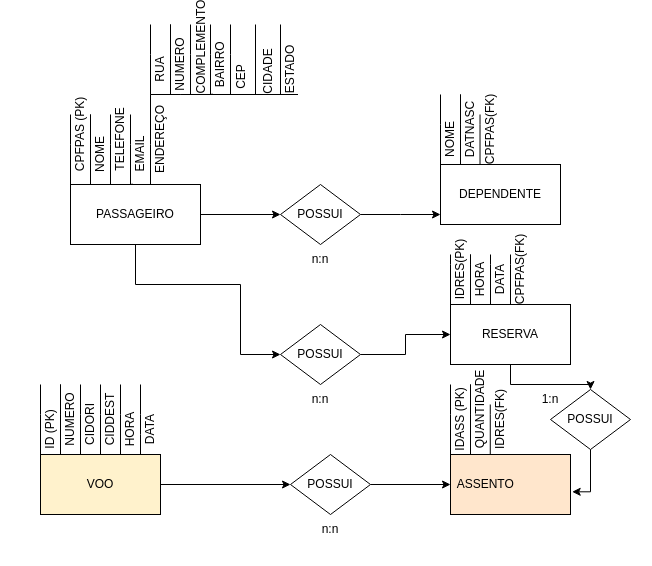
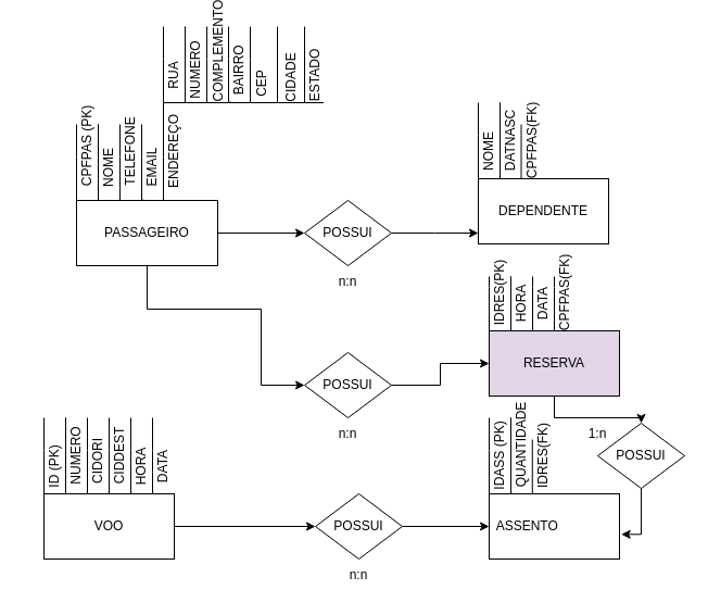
  <mxCell id="0" />
  <mxCell id="1" parent="0" />
- <mxCell id="2" value="VOO" style="rounded=0;whiteSpace=wrap;html=1;fillColor=#fff2cc;" parent="1" vertex="1"><mxGeometry x="40" y="450" width="120" height="60" as="geometry" /></mxCell>
- <mxCell id="3" value="ASSENTO&lt;span style=&quot;white-space: pre;&quot;&gt;&#09;&lt;/span&gt;&lt;span style=&quot;white-space: pre;&quot;&gt;&#09;&lt;/span&gt;" style="rounded=0;whiteSpace=wrap;html=1;fillColor=#ffe6cc;" parent="1" vertex="1"><mxGeometry x="450" y="450" width="120" height="60" as="geometry" /></mxCell>
+ <mxCell id="2" value="VOO" style="rounded=0;whiteSpace=wrap;html=1;" parent="1" vertex="1"><mxGeometry x="40" y="450" width="120" height="60" as="geometry" /></mxCell>
+ <mxCell id="3" value="ASSENTO&lt;span style=&quot;white-space: pre;&quot;&gt;&#09;&lt;/span&gt;&lt;span style=&quot;white-space: pre;&quot;&gt;&#09;&lt;/span&gt;" style="rounded=0;whiteSpace=wrap;html=1;" parent="1" vertex="1"><mxGeometry x="450" y="450" width="120" height="60" as="geometry" /></mxCell>
  <mxCell id="4" value="" style="edgeStyle=orthogonalEdgeStyle;rounded=0;orthogonalLoop=1;jettySize=auto;html=1;" edge="1" parent="1"><mxGeometry relative="1" as="geometry"><mxPoint x="160" y="480" as="sourcePoint" /><mxPoint x="290" y="480" as="targetPoint" /><Array as="points"><mxPoint x="290" y="480" /><mxPoint x="290" y="480" /></Array></mxGeometry></mxCell>
  <mxCell id="5" style="edgeStyle=orthogonalEdgeStyle;rounded=0;orthogonalLoop=1;jettySize=auto;html=1;entryX=0;entryY=0.5;entryDx=0;entryDy=0;" edge="1" parent="1" source="6" target="63"><mxGeometry relative="1" as="geometry"><Array as="points"><mxPoint x="135" y="280" /><mxPoint x="240" y="280" /><mxPoint x="240" y="350" /></Array></mxGeometry></mxCell>
  <mxCell id="6" value="PASSAGEIRO" style="rounded=0;whiteSpace=wrap;html=1;" parent="1" vertex="1"><mxGeometry x="70" y="180" width="130" height="60" as="geometry" /></mxCell>
  <mxCell id="7" value="DEPENDENTE" style="rounded=0;whiteSpace=wrap;html=1;" parent="1" vertex="1"><mxGeometry x="440" y="160" width="120" height="60" as="geometry" /></mxCell>
  <mxCell id="8" value="CPFPAS (PK)" style="text;html=1;strokeColor=none;fillColor=none;align=center;verticalAlign=middle;whiteSpace=wrap;rounded=0;rotation=270;" parent="1" vertex="1"><mxGeometry x="35" y="115" width="90" height="30" as="geometry" /></mxCell>
  <mxCell id="9" value="" style="endArrow=none;html=1;rounded=0;" parent="1" edge="1"><mxGeometry width="50" height="50" relative="1" as="geometry"><mxPoint x="70" y="180" as="sourcePoint" /><mxPoint x="70" y="110" as="targetPoint" /><Array as="points"><mxPoint x="70" y="140" /></Array></mxGeometry></mxCell>
  <mxCell id="10" value="NOME" style="text;html=1;strokeColor=none;fillColor=none;align=center;verticalAlign=middle;whiteSpace=wrap;rounded=0;rotation=270;" parent="1" vertex="1"><mxGeometry x="70" y="135" width="60" height="30" as="geometry" /></mxCell>
  <mxCell id="11" value="TELEFONE" style="text;html=1;strokeColor=none;fillColor=none;align=center;verticalAlign=middle;whiteSpace=wrap;rounded=0;rotation=270;" vertex="1" parent="1"><mxGeometry x="90" y="120" width="60" height="30" as="geometry" /></mxCell>
  <mxCell id="12" value="EMAIL&lt;br&gt;" style="text;html=1;strokeColor=none;fillColor=none;align=center;verticalAlign=middle;whiteSpace=wrap;rounded=0;rotation=270;" vertex="1" parent="1"><mxGeometry x="122.5" y="135" width="35" height="30" as="geometry" /></mxCell>
  <mxCell id="13" value="ENDEREÇO" style="text;html=1;strokeColor=none;fillColor=none;align=center;verticalAlign=middle;whiteSpace=wrap;rounded=0;rotation=270;" vertex="1" parent="1"><mxGeometry x="135" y="120" width="50" height="30" as="geometry" /></mxCell>
  <mxCell id="14" value="" style="endArrow=none;html=1;rounded=0;" edge="1" parent="1"><mxGeometry width="50" height="50" relative="1" as="geometry"><mxPoint x="90" y="180" as="sourcePoint" /><mxPoint x="90" y="110" as="targetPoint" /><Array as="points"><mxPoint x="90" y="140" /></Array></mxGeometry></mxCell>
  <mxCell id="15" value="" style="endArrow=none;html=1;rounded=0;" edge="1" parent="1"><mxGeometry width="50" height="50" relative="1" as="geometry"><mxPoint x="110" y="180" as="sourcePoint" /><mxPoint x="110" y="110" as="targetPoint" /><Array as="points"><mxPoint x="110" y="140" /></Array></mxGeometry></mxCell>
  <mxCell id="16" value="" style="endArrow=none;html=1;rounded=0;" edge="1" parent="1"><mxGeometry width="50" height="50" relative="1" as="geometry"><mxPoint x="90" y="180" as="sourcePoint" /><mxPoint x="90" y="110" as="targetPoint" /><Array as="points"><mxPoint x="90" y="140" /></Array></mxGeometry></mxCell>
  <mxCell id="17" value="" style="endArrow=none;html=1;rounded=0;exitX=0.478;exitY=-0.007;exitDx=0;exitDy=0;exitPerimeter=0;" edge="1" parent="1" source="6"><mxGeometry width="50" height="50" relative="1" as="geometry"><mxPoint x="130" y="180" as="sourcePoint" /><mxPoint x="130" y="110" as="targetPoint" /><Array as="points"><mxPoint x="130" y="180" /><mxPoint x="130" y="140" /></Array></mxGeometry></mxCell>
  <mxCell id="18" value="" style="endArrow=none;html=1;rounded=0;" edge="1" parent="1"><mxGeometry width="50" height="50" relative="1" as="geometry"><mxPoint x="150" y="180" as="sourcePoint" /><mxPoint x="150" y="90" as="targetPoint" /><Array as="points"><mxPoint x="150" y="140" /></Array></mxGeometry></mxCell>
  <mxCell id="19" value="ID (PK)" style="text;html=1;strokeColor=none;fillColor=none;align=center;verticalAlign=middle;whiteSpace=wrap;rounded=0;rotation=270;" vertex="1" parent="1"><mxGeometry x="20" y="410" width="60" height="30" as="geometry" /></mxCell>
  <mxCell id="20" value="" style="endArrow=none;html=1;rounded=0;" edge="1" parent="1"><mxGeometry width="50" height="50" relative="1" as="geometry"><mxPoint x="40" y="450" as="sourcePoint" /><mxPoint x="40" y="380" as="targetPoint" /><Array as="points"><mxPoint x="40" y="410" /></Array></mxGeometry></mxCell>
  <mxCell id="21" value="NUMERO" style="text;html=1;strokeColor=none;fillColor=none;align=center;verticalAlign=middle;whiteSpace=wrap;rounded=0;rotation=270;" vertex="1" parent="1"><mxGeometry x="40" y="400" width="60" height="30" as="geometry" /></mxCell>
  <mxCell id="22" value="CIDORI" style="text;html=1;strokeColor=none;fillColor=none;align=center;verticalAlign=middle;whiteSpace=wrap;rounded=0;rotation=270;" vertex="1" parent="1"><mxGeometry x="60" y="405" width="60" height="30" as="geometry" /></mxCell>
  <mxCell id="23" value="CIDDEST" style="text;html=1;strokeColor=none;fillColor=none;align=center;verticalAlign=middle;whiteSpace=wrap;rounded=0;rotation=270;" vertex="1" parent="1"><mxGeometry x="80" y="400" width="60" height="30" as="geometry" /></mxCell>
  <mxCell id="24" value="HORA" style="text;html=1;strokeColor=none;fillColor=none;align=center;verticalAlign=middle;whiteSpace=wrap;rounded=0;rotation=270;" vertex="1" parent="1"><mxGeometry x="110" y="410" width="40" height="30" as="geometry" /></mxCell>
  <mxCell id="25" value="DATA" style="text;html=1;strokeColor=none;fillColor=none;align=center;verticalAlign=middle;whiteSpace=wrap;rounded=0;rotation=270;" vertex="1" parent="1"><mxGeometry x="120" y="410" width="60" height="30" as="geometry" /></mxCell>
  <mxCell id="26" value="" style="endArrow=none;html=1;rounded=0;" edge="1" parent="1"><mxGeometry width="50" height="50" relative="1" as="geometry"><mxPoint x="60" y="450" as="sourcePoint" /><mxPoint x="60" y="380" as="targetPoint" /><Array as="points"><mxPoint x="60" y="410" /></Array></mxGeometry></mxCell>
  <mxCell id="27" value="" style="endArrow=none;html=1;rounded=0;" edge="1" parent="1"><mxGeometry width="50" height="50" relative="1" as="geometry"><mxPoint x="80" y="450" as="sourcePoint" /><mxPoint x="80" y="380" as="targetPoint" /><Array as="points"><mxPoint x="80" y="410" /></Array></mxGeometry></mxCell>
  <mxCell id="28" value="" style="endArrow=none;html=1;rounded=0;" edge="1" parent="1"><mxGeometry width="50" height="50" relative="1" as="geometry"><mxPoint x="60" y="450" as="sourcePoint" /><mxPoint x="60" y="380" as="targetPoint" /><Array as="points"><mxPoint x="60" y="410" /></Array></mxGeometry></mxCell>
  <mxCell id="29" value="" style="endArrow=none;html=1;rounded=0;" edge="1" parent="1"><mxGeometry width="50" height="50" relative="1" as="geometry"><mxPoint x="100" y="450" as="sourcePoint" /><mxPoint x="100" y="380" as="targetPoint" /><Array as="points"><mxPoint x="100" y="410" /></Array></mxGeometry></mxCell>
  <mxCell id="30" value="" style="endArrow=none;html=1;rounded=0;" edge="1" parent="1"><mxGeometry width="50" height="50" relative="1" as="geometry"><mxPoint x="120" y="450" as="sourcePoint" /><mxPoint x="120" y="380" as="targetPoint" /><Array as="points"><mxPoint x="120" y="410" /></Array></mxGeometry></mxCell>
  <mxCell id="31" value="" style="endArrow=none;html=1;rounded=0;" edge="1" parent="1"><mxGeometry width="50" height="50" relative="1" as="geometry"><mxPoint x="140" y="450" as="sourcePoint" /><mxPoint x="140" y="380" as="targetPoint" /><Array as="points"><mxPoint x="140" y="430" /><mxPoint x="140" y="410" /></Array></mxGeometry></mxCell>
  <mxCell id="32" value="IDASS (PK)" style="text;html=1;strokeColor=none;fillColor=none;align=center;verticalAlign=middle;whiteSpace=wrap;rounded=0;rotation=270;" vertex="1" parent="1"><mxGeometry x="425" y="400" width="70" height="30" as="geometry" /></mxCell>
  <mxCell id="33" value="" style="endArrow=none;html=1;rounded=0;" edge="1" parent="1"><mxGeometry width="50" height="50" relative="1" as="geometry"><mxPoint x="450" y="450" as="sourcePoint" /><mxPoint x="450" y="380" as="targetPoint" /><Array as="points"><mxPoint x="450" y="410" /></Array></mxGeometry></mxCell>
  <mxCell id="34" value="QUANTIDADE" style="text;html=1;strokeColor=none;fillColor=none;align=center;verticalAlign=middle;whiteSpace=wrap;rounded=0;rotation=270;" vertex="1" parent="1"><mxGeometry x="450" y="390" width="60" height="30" as="geometry" /></mxCell>
  <mxCell id="35" value="" style="endArrow=none;html=1;rounded=0;" edge="1" parent="1"><mxGeometry width="50" height="50" relative="1" as="geometry"><mxPoint x="470" y="450" as="sourcePoint" /><mxPoint x="470" y="380" as="targetPoint" /><Array as="points"><mxPoint x="470" y="410" /></Array></mxGeometry></mxCell>
  <mxCell id="36" value="" style="endArrow=none;html=1;rounded=0;" edge="1" parent="1"><mxGeometry width="50" height="50" relative="1" as="geometry"><mxPoint x="470" y="450" as="sourcePoint" /><mxPoint x="470" y="380" as="targetPoint" /><Array as="points"><mxPoint x="470" y="410" /></Array></mxGeometry></mxCell>
  <mxCell id="37" value="NOME" style="text;html=1;strokeColor=none;fillColor=none;align=center;verticalAlign=middle;whiteSpace=wrap;rounded=0;rotation=270;" vertex="1" parent="1"><mxGeometry x="420" y="120" width="60" height="30" as="geometry" /></mxCell>
  <mxCell id="38" value="" style="endArrow=none;html=1;rounded=0;" edge="1" parent="1"><mxGeometry width="50" height="50" relative="1" as="geometry"><mxPoint x="440" y="160" as="sourcePoint" /><mxPoint x="440" y="90" as="targetPoint" /><Array as="points"><mxPoint x="440" y="120" /></Array></mxGeometry></mxCell>
  <mxCell id="39" value="DATNASC" style="text;html=1;strokeColor=none;fillColor=none;align=center;verticalAlign=middle;whiteSpace=wrap;rounded=0;rotation=270;" vertex="1" parent="1"><mxGeometry x="440" y="110" width="60" height="30" as="geometry" /></mxCell>
  <mxCell id="40" value="" style="endArrow=none;html=1;rounded=0;" edge="1" parent="1"><mxGeometry width="50" height="50" relative="1" as="geometry"><mxPoint x="460" y="160" as="sourcePoint" /><mxPoint x="460" y="90" as="targetPoint" /><Array as="points"><mxPoint x="460" y="120" /></Array></mxGeometry></mxCell>
  <mxCell id="41" value="" style="endArrow=none;html=1;rounded=0;" edge="1" parent="1"><mxGeometry width="50" height="50" relative="1" as="geometry"><mxPoint x="460" y="160" as="sourcePoint" /><mxPoint x="460" y="90" as="targetPoint" /><Array as="points"><mxPoint x="460" y="120" /></Array></mxGeometry></mxCell>
  <mxCell id="42" value="" style="edgeStyle=orthogonalEdgeStyle;rounded=0;orthogonalLoop=1;jettySize=auto;html=1;entryX=0;entryY=0.5;entryDx=0;entryDy=0;exitX=1;exitY=0.5;exitDx=0;exitDy=0;" edge="1" parent="1" source="43" target="3"><mxGeometry relative="1" as="geometry"><mxPoint x="377.5" y="480" as="sourcePoint" /><mxPoint x="442.5" y="470" as="targetPoint" /><Array as="points" /></mxGeometry></mxCell>
  <mxCell id="43" value="POSSUI" style="rhombus;whiteSpace=wrap;html=1;rounded=0;" vertex="1" parent="1"><mxGeometry x="290" y="450" width="80" height="60" as="geometry" /></mxCell>
  <mxCell id="44" value="" style="edgeStyle=orthogonalEdgeStyle;rounded=0;orthogonalLoop=1;jettySize=auto;html=1;" edge="1" parent="1"><mxGeometry relative="1" as="geometry"><mxPoint x="200" y="210" as="sourcePoint" /><mxPoint x="280" y="210" as="targetPoint" /><Array as="points"><mxPoint x="280" y="210" /><mxPoint x="280" y="210" /></Array></mxGeometry></mxCell>
  <mxCell id="45" value="" style="edgeStyle=orthogonalEdgeStyle;rounded=0;orthogonalLoop=1;jettySize=auto;html=1;entryX=0;entryY=0.5;entryDx=0;entryDy=0;exitX=1;exitY=0.5;exitDx=0;exitDy=0;" edge="1" parent="1" source="46"><mxGeometry relative="1" as="geometry"><mxPoint x="367.5" y="210" as="sourcePoint" /><mxPoint x="440" y="210" as="targetPoint" /><Array as="points" /></mxGeometry></mxCell>
  <mxCell id="46" value="POSSUI" style="rhombus;whiteSpace=wrap;html=1;rounded=0;" vertex="1" parent="1"><mxGeometry x="280" y="180" width="80" height="60" as="geometry" /></mxCell>
  <mxCell id="47" value="RUA" style="text;html=1;strokeColor=none;fillColor=none;align=center;verticalAlign=middle;whiteSpace=wrap;rounded=0;rotation=270;" vertex="1" parent="1"><mxGeometry x="130" y="50" width="60" height="30" as="geometry" /></mxCell>
  <mxCell id="48" value="" style="endArrow=none;html=1;rounded=0;" edge="1" parent="1"><mxGeometry width="50" height="50" relative="1" as="geometry"><mxPoint x="150" y="90" as="sourcePoint" /><mxPoint x="150" y="20" as="targetPoint" /><Array as="points"><mxPoint x="150" y="50" /></Array></mxGeometry></mxCell>
  <mxCell id="49" value="NUMERO" style="text;html=1;strokeColor=none;fillColor=none;align=center;verticalAlign=middle;whiteSpace=wrap;rounded=0;rotation=270;" vertex="1" parent="1"><mxGeometry x="150" y="45" width="60" height="30" as="geometry" /></mxCell>
  <mxCell id="50" value="COMPLEMENTO" style="text;html=1;strokeColor=none;fillColor=none;align=center;verticalAlign=middle;whiteSpace=wrap;rounded=0;rotation=270;" vertex="1" parent="1"><mxGeometry x="170" y="27.5" width="60" height="30" as="geometry" /></mxCell>
  <mxCell id="51" value="BAIRRO" style="text;html=1;strokeColor=none;fillColor=none;align=center;verticalAlign=middle;whiteSpace=wrap;rounded=0;rotation=270;" vertex="1" parent="1"><mxGeometry x="202.37" y="45" width="35" height="30" as="geometry" /></mxCell>
  <mxCell id="52" value="CEP" style="text;html=1;strokeColor=none;fillColor=none;align=center;verticalAlign=middle;whiteSpace=wrap;rounded=0;rotation=270;" vertex="1" parent="1"><mxGeometry x="215" y="65" width="50" height="15" as="geometry" /></mxCell>
  <mxCell id="53" value="" style="endArrow=none;html=1;rounded=0;" edge="1" parent="1"><mxGeometry width="50" height="50" relative="1" as="geometry"><mxPoint x="170" y="90" as="sourcePoint" /><mxPoint x="170" y="20" as="targetPoint" /><Array as="points"><mxPoint x="170" y="50" /></Array></mxGeometry></mxCell>
  <mxCell id="54" value="" style="endArrow=none;html=1;rounded=0;" edge="1" parent="1"><mxGeometry width="50" height="50" relative="1" as="geometry"><mxPoint x="190" y="90" as="sourcePoint" /><mxPoint x="190" y="20" as="targetPoint" /><Array as="points"><mxPoint x="190" y="50" /></Array></mxGeometry></mxCell>
  <mxCell id="55" value="" style="endArrow=none;html=1;rounded=0;" edge="1" parent="1"><mxGeometry width="50" height="50" relative="1" as="geometry"><mxPoint x="170" y="90" as="sourcePoint" /><mxPoint x="170" y="20" as="targetPoint" /><Array as="points"><mxPoint x="170" y="50" /></Array></mxGeometry></mxCell>
  <mxCell id="56" value="" style="endArrow=none;html=1;rounded=0;exitX=0.478;exitY=-0.007;exitDx=0;exitDy=0;exitPerimeter=0;" edge="1" parent="1"><mxGeometry width="50" height="50" relative="1" as="geometry"><mxPoint x="212.14" y="89.58" as="sourcePoint" /><mxPoint x="210" y="20" as="targetPoint" /><Array as="points"><mxPoint x="210" y="90" /><mxPoint x="210" y="50" /></Array></mxGeometry></mxCell>
  <mxCell id="57" value="" style="endArrow=none;html=1;rounded=0;" edge="1" parent="1"><mxGeometry width="50" height="50" relative="1" as="geometry"><mxPoint x="230" y="90" as="sourcePoint" /><mxPoint x="230" y="20" as="targetPoint" /><Array as="points"><mxPoint x="230" y="50" /></Array></mxGeometry></mxCell>
  <mxCell id="58" value="" style="endArrow=none;html=1;rounded=0;" edge="1" parent="1"><mxGeometry width="50" height="50" relative="1" as="geometry"><mxPoint x="280" y="90" as="sourcePoint" /><mxPoint x="280" y="20" as="targetPoint" /><Array as="points" /></mxGeometry></mxCell>
  <mxCell id="59" value="" style="endArrow=none;html=1;rounded=0;" edge="1" parent="1"><mxGeometry width="50" height="50" relative="1" as="geometry"><mxPoint x="255" y="90" as="sourcePoint" /><mxPoint x="255" y="20" as="targetPoint" /><Array as="points" /></mxGeometry></mxCell>
  <mxCell id="60" value="CIDADE" style="text;html=1;strokeColor=none;fillColor=none;align=center;verticalAlign=middle;whiteSpace=wrap;rounded=0;rotation=270;" vertex="1" parent="1"><mxGeometry x="242.5" y="60" width="50" height="15" as="geometry" /></mxCell>
  <mxCell id="61" value="ESTADO" style="text;html=1;strokeColor=none;fillColor=none;align=center;verticalAlign=middle;whiteSpace=wrap;rounded=0;rotation=270;" vertex="1" parent="1"><mxGeometry x="265" y="57.5" width="50" height="15" as="geometry" /></mxCell>
  <mxCell id="62" style="edgeStyle=orthogonalEdgeStyle;rounded=0;orthogonalLoop=1;jettySize=auto;html=1;entryX=0;entryY=0.5;entryDx=0;entryDy=0;" edge="1" parent="1" source="63" target="64"><mxGeometry relative="1" as="geometry"><mxPoint x="450" y="350" as="targetPoint" /></mxGeometry></mxCell>
  <mxCell id="63" value="POSSUI" style="rhombus;whiteSpace=wrap;html=1;rounded=0;" vertex="1" parent="1"><mxGeometry x="280" y="320" width="80" height="60" as="geometry" /></mxCell>
- <mxCell id="64" value="RESERVA" style="rounded=0;whiteSpace=wrap;html=1;" vertex="1" parent="1"><mxGeometry x="450" y="300" width="120" height="60" as="geometry" /></mxCell>
+ <mxCell id="64" value="RESERVA" style="rounded=0;whiteSpace=wrap;html=1;fillColor=#e1d5e7;" vertex="1" parent="1"><mxGeometry x="450" y="300" width="120" height="60" as="geometry" /></mxCell>
  <mxCell id="65" value="DATA" style="text;html=1;strokeColor=none;fillColor=none;align=center;verticalAlign=middle;whiteSpace=wrap;rounded=0;rotation=270;" vertex="1" parent="1"><mxGeometry x="470" y="260" width="60" height="30" as="geometry" /></mxCell>
  <mxCell id="66" value="" style="endArrow=none;html=1;rounded=0;" edge="1" parent="1"><mxGeometry width="50" height="50" relative="1" as="geometry"><mxPoint x="450" y="300" as="sourcePoint" /><mxPoint x="450" y="250" as="targetPoint" /><Array as="points"><mxPoint x="450" y="260" /></Array></mxGeometry></mxCell>
  <mxCell id="67" value="HORA" style="text;html=1;strokeColor=none;fillColor=none;align=center;verticalAlign=middle;whiteSpace=wrap;rounded=0;rotation=270;" vertex="1" parent="1"><mxGeometry x="460" y="260" width="40" height="30" as="geometry" /></mxCell>
  <mxCell id="68" value="" style="endArrow=none;html=1;rounded=0;" edge="1" parent="1"><mxGeometry width="50" height="50" relative="1" as="geometry"><mxPoint x="470" y="300" as="sourcePoint" /><mxPoint x="470" y="250" as="targetPoint" /><Array as="points"><mxPoint x="470" y="260" /></Array></mxGeometry></mxCell>
  <mxCell id="69" value="" style="endArrow=none;html=1;rounded=0;" edge="1" parent="1"><mxGeometry width="50" height="50" relative="1" as="geometry"><mxPoint x="470" y="300" as="sourcePoint" /><mxPoint x="470" y="250" as="targetPoint" /><Array as="points"><mxPoint x="470" y="260" /></Array></mxGeometry></mxCell>
  <mxCell id="70" value="" style="edgeStyle=orthogonalEdgeStyle;rounded=0;orthogonalLoop=1;jettySize=auto;html=1;entryX=0.5;entryY=0;entryDx=0;entryDy=0;" edge="1" parent="1" source="64" target="71"><mxGeometry relative="1" as="geometry"><mxPoint x="510" y="360" as="sourcePoint" /><mxPoint x="574" y="486" as="targetPoint" /><Array as="points" /></mxGeometry></mxCell>
  <mxCell id="71" value="POSSUI" style="rhombus;whiteSpace=wrap;html=1;rounded=0;" vertex="1" parent="1"><mxGeometry x="550" y="385" width="80" height="60" as="geometry" /></mxCell>
  <mxCell id="72" style="edgeStyle=orthogonalEdgeStyle;rounded=0;orthogonalLoop=1;jettySize=auto;html=1;entryX=1.014;entryY=0.622;entryDx=0;entryDy=0;entryPerimeter=0;" edge="1" parent="1" source="71" target="3"><mxGeometry relative="1" as="geometry"><Array as="points"><mxPoint x="590" y="487" /></Array></mxGeometry></mxCell>
  <mxCell id="73" value="n:n" style="text;html=1;strokeColor=none;fillColor=none;align=center;verticalAlign=middle;whiteSpace=wrap;rounded=0;rotation=0;" vertex="1" parent="1"><mxGeometry x="299.87" y="510" width="60" height="30" as="geometry" /></mxCell>
  <mxCell id="74" value="n:n" style="text;html=1;strokeColor=none;fillColor=none;align=center;verticalAlign=middle;whiteSpace=wrap;rounded=0;rotation=0;" vertex="1" parent="1"><mxGeometry x="290" y="380" width="60" height="30" as="geometry" /></mxCell>
  <mxCell id="75" value="n:n" style="text;html=1;strokeColor=none;fillColor=none;align=center;verticalAlign=middle;whiteSpace=wrap;rounded=0;rotation=0;" vertex="1" parent="1"><mxGeometry x="290" y="240" width="60" height="30" as="geometry" /></mxCell>
  <mxCell id="76" value="1:n" style="text;html=1;strokeColor=none;fillColor=none;align=center;verticalAlign=middle;whiteSpace=wrap;rounded=0;rotation=0;" vertex="1" parent="1"><mxGeometry x="520" y="380" width="60" height="30" as="geometry" /></mxCell>
  <mxCell id="77" value="" style="endArrow=none;html=1;rounded=0;entryX=0;entryY=1;entryDx=0;entryDy=0;" edge="1" parent="1" target="61"><mxGeometry width="50" height="50" relative="1" as="geometry"><mxPoint x="149.87" y="90" as="sourcePoint" /><mxPoint x="289.87" y="90" as="targetPoint" /><Array as="points"><mxPoint x="179.61" y="90" /></Array></mxGeometry></mxCell>
  <mxCell id="78" value="" style="endArrow=none;html=1;rounded=0;" edge="1" parent="1"><mxGeometry width="50" height="50" relative="1" as="geometry"><mxPoint x="490" y="300" as="sourcePoint" /><mxPoint x="490" y="250" as="targetPoint" /><Array as="points"><mxPoint x="490" y="260" /></Array></mxGeometry></mxCell>
  <mxCell id="79" value="IDRES(PK)" style="text;html=1;strokeColor=none;fillColor=none;align=center;verticalAlign=middle;whiteSpace=wrap;rounded=0;rotation=270;" vertex="1" parent="1"><mxGeometry x="440" y="250" width="40" height="30" as="geometry" /></mxCell>
  <mxCell id="80" value="CPFPAS(FK)" style="text;html=1;strokeColor=none;fillColor=none;align=center;verticalAlign=middle;whiteSpace=wrap;rounded=0;rotation=270;" vertex="1" parent="1"><mxGeometry x="490" y="250" width="60" height="30" as="geometry" /></mxCell>
  <mxCell id="81" value="" style="endArrow=none;html=1;rounded=0;" edge="1" parent="1"><mxGeometry width="50" height="50" relative="1" as="geometry"><mxPoint x="510" y="300" as="sourcePoint" /><mxPoint x="510" y="250" as="targetPoint" /><Array as="points"><mxPoint x="510" y="260" /></Array></mxGeometry></mxCell>
  <mxCell id="82" value="CPFPAS(FK)" style="text;html=1;strokeColor=none;fillColor=none;align=center;verticalAlign=middle;whiteSpace=wrap;rounded=0;rotation=270;" vertex="1" parent="1"><mxGeometry x="460" y="110" width="60" height="30" as="geometry" /></mxCell>
  <mxCell id="83" value="" style="endArrow=none;html=1;rounded=0;" edge="1" parent="1"><mxGeometry width="50" height="50" relative="1" as="geometry"><mxPoint x="479.53" y="160" as="sourcePoint" /><mxPoint x="479.53" y="110" as="targetPoint" /><Array as="points"><mxPoint x="479.53" y="120" /></Array></mxGeometry></mxCell>
  <mxCell id="84" value="IDRES(FK)" style="text;html=1;strokeColor=none;fillColor=none;align=center;verticalAlign=middle;whiteSpace=wrap;rounded=0;rotation=270;" vertex="1" parent="1"><mxGeometry x="480" y="400" width="40" height="30" as="geometry" /></mxCell>
  <mxCell id="85" value="" style="endArrow=none;html=1;rounded=0;" edge="1" parent="1"><mxGeometry width="50" height="50" relative="1" as="geometry"><mxPoint x="489.77" y="450" as="sourcePoint" /><mxPoint x="489.77" y="400" as="targetPoint" /><Array as="points"><mxPoint x="489.77" y="410" /></Array></mxGeometry></mxCell>
